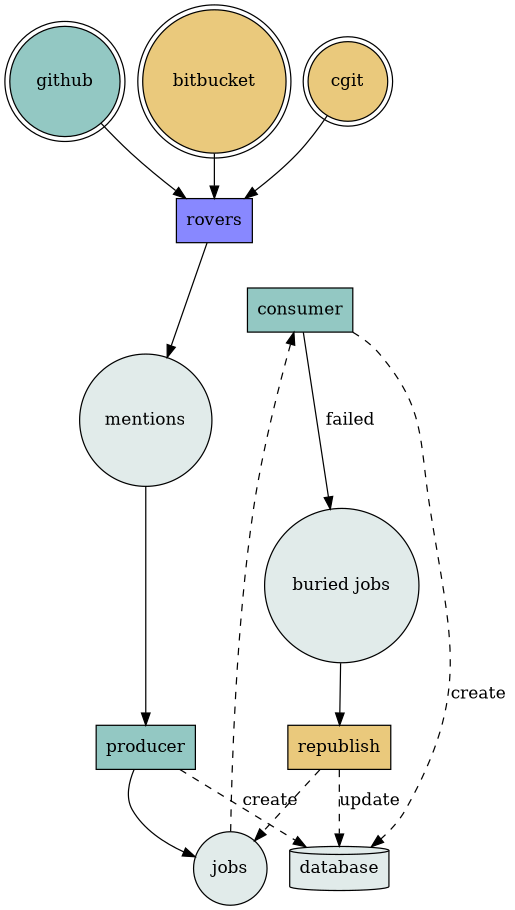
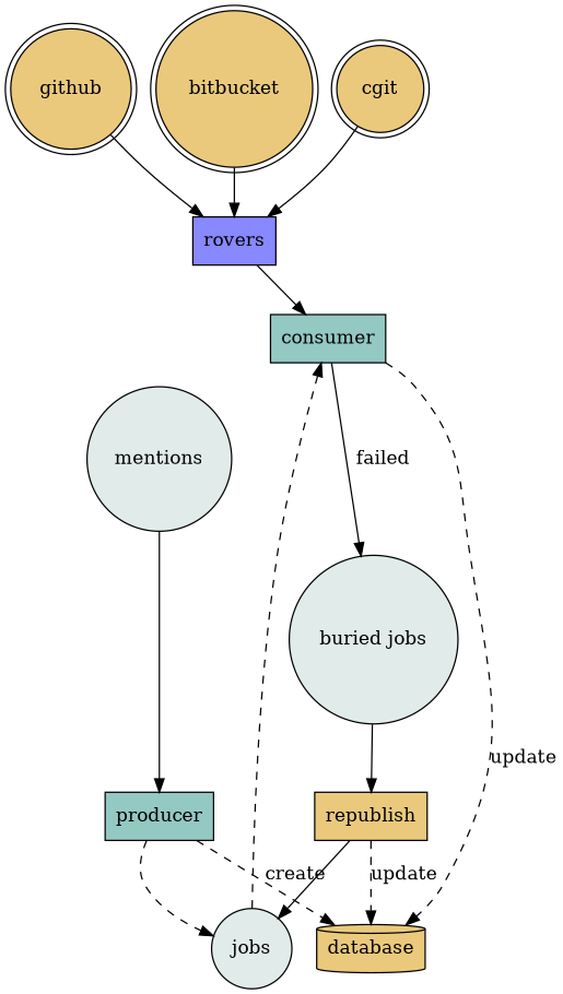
  strict digraph {
    node [fillcolor="#EAC97C" shape=polygon style=filled]
-   github [fillcolor="#93C8C3" shape=doublecircle]
+   github [shape=doublecircle]
    bitbucket [shape=doublecircle]
    cgit [shape=doublecircle]
    producer [fillcolor="#93C8C3"]
    consumer [fillcolor="#93C8C3"]
    republish
    mentions [fillcolor="#E1EBEA" shape=circle]
    n8 [fillcolor="#E1EBEA" label=jobs shape=circle]
    n9 [fillcolor="#E1EBEA" label="buried jobs" shape=circle]
    rovers [fillcolor="#8888ff"]
-   database [fillcolor="#E1EBEA" shape=cylinder]
+   database [shape=cylinder]
    subgraph sub_1 {
      github
      bitbucket
      cgit
    }
    subgraph sub_2 {
      producer
      consumer
      republish
    }
    subgraph sub_3 {
      mentions
      n8
      n9
    }
    github -> rovers
    bitbucket -> rovers
    cgit -> rovers
-   producer -> n8
+   producer -> n8 [style=dashed]
    producer -> database [label=create style=dashed]
    consumer -> n9 [label=failed]
-   consumer -> database [label=create style=dashed]
-   republish -> n8 [style=dashed]
+   consumer -> database [label=update style=dashed]
+   republish -> n8
    republish -> database [label=update style=dashed]
    mentions -> producer
    n8 -> consumer [style=dashed]
    n9 -> republish
-   rovers -> mentions
+   rovers -> consumer
  }
